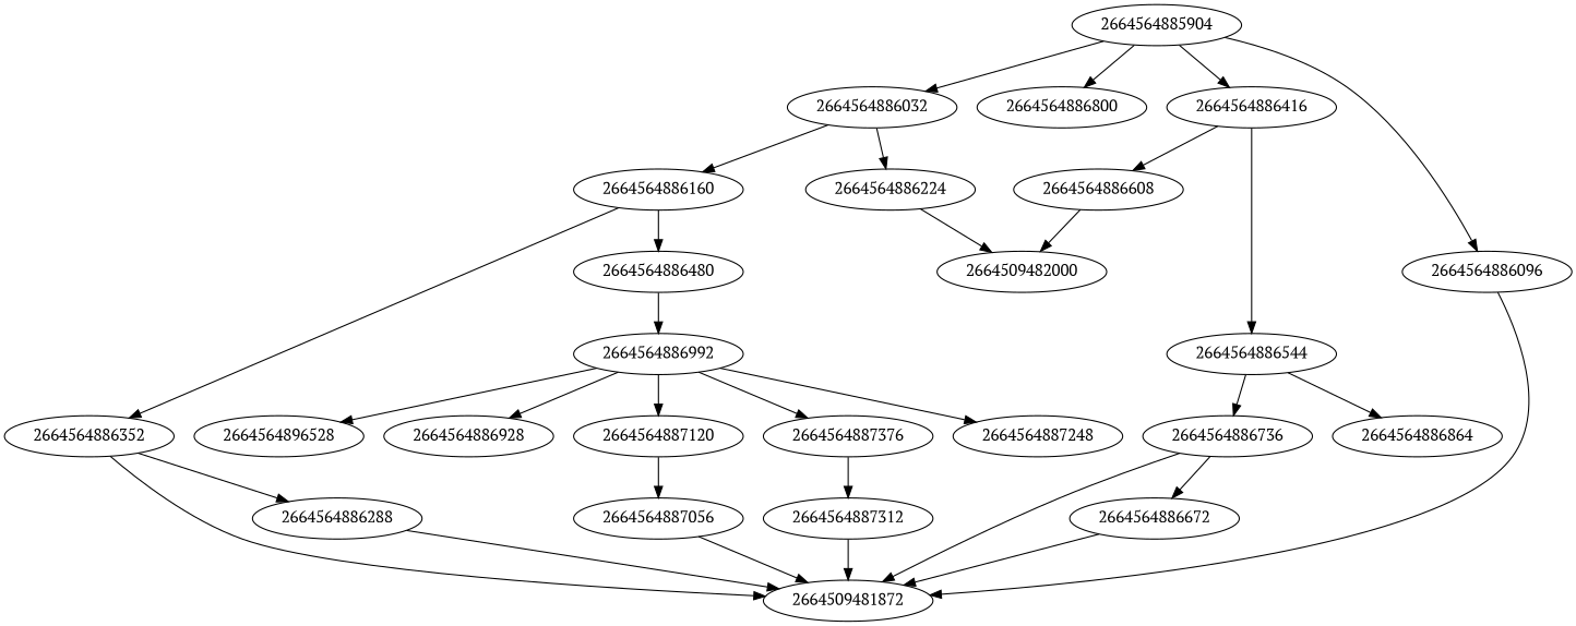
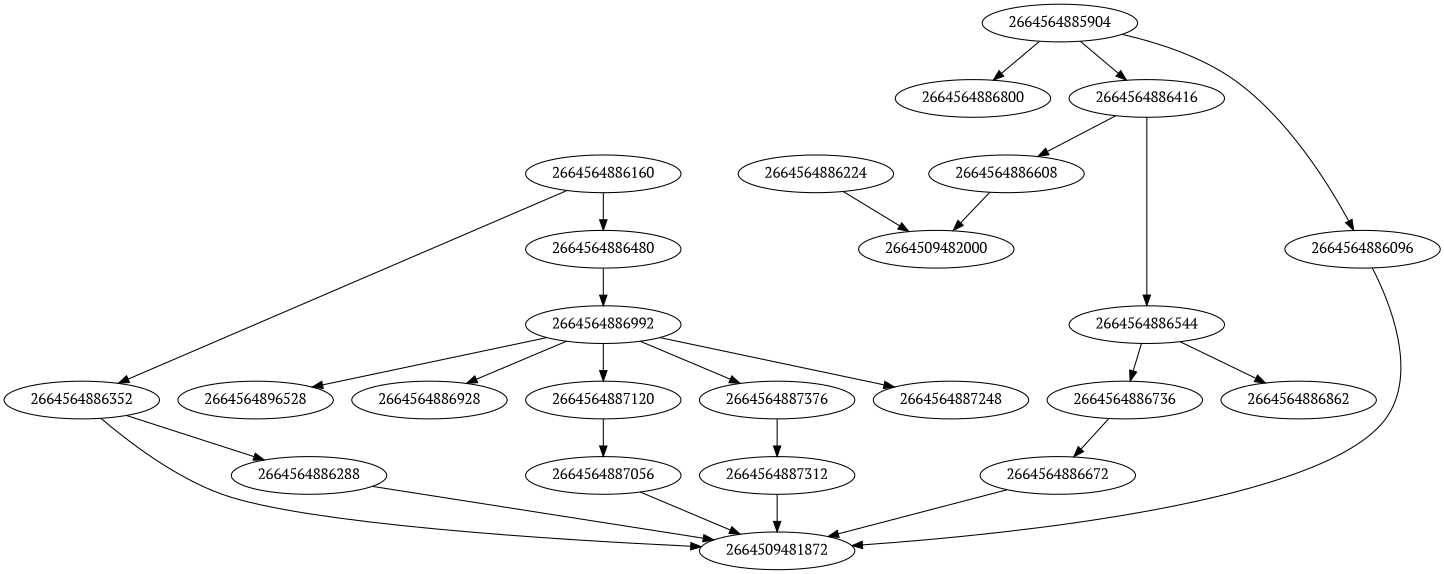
  strict digraph {
    fontname="PT Serif"
    node [fontname="PT Serif" type=Name]
    edge [fontname="PT Serif"]
    2664564896528 [type=Constant]
    2664509481872 [type=Load]
    2664564886288
    2664564887056
    2664564887312
-   2664564886032 [type=Assign]
    2664564886160 [type=Call]
    2664564886224
    2664564886352 [type=Attribute]
    2664564886480 [type=Constant]
    2664509482000 [type=Store]
    2664564886800 [type=Return]
    2664564886992 [type=JoinedStr]
    2664564886928 [type=Constant]
    2664564887120 [type=FormattedValue]
    2664564887376 [type=FormattedValue]
    2664564887248 [type=Constant]
    2664564886416 [type=Assign]
    2664564886544 [type=Call]
    2664564886608
    2664564886736 [type=Attribute]
-   2664564886864 [type=Constant]
+   2664564886864 [type=Constant label=2664564886862]
    2664564886672
    2664564885904 [type=If]
    2664564886096
    2664564886288 -> 2664509481872
    2664564887056 -> 2664509481872
    2664564887312 -> 2664509481872
-   2664564886032 -> 2664564886160
-   2664564886032 -> 2664564886224
    2664564886160 -> 2664564886352
    2664564886160 -> 2664564886480
    2664564886224 -> 2664509482000
    2664564886352 -> 2664509481872
    2664564886352 -> 2664564886288
    2664564886480 -> 2664564886992
    2664564886992 -> 2664564896528
    2664564886992 -> 2664564886928
    2664564886992 -> 2664564887120
    2664564886992 -> 2664564887376
    2664564886992 -> 2664564887248
    2664564887120 -> 2664564887056
    2664564887376 -> 2664564887312
    2664564886416 -> 2664564886544
    2664564886416 -> 2664564886608
    2664564886544 -> 2664564886736
    2664564886544 -> 2664564886864
    2664564886608 -> 2664509482000
-   2664564886736 -> 2664509481872
    2664564886736 -> 2664564886672
    2664564886672 -> 2664509481872
-   2664564885904 -> 2664564886032
    2664564885904 -> 2664564886800
    2664564885904 -> 2664564886416
    2664564885904 -> 2664564886096
    2664564886096 -> 2664509481872
  }
